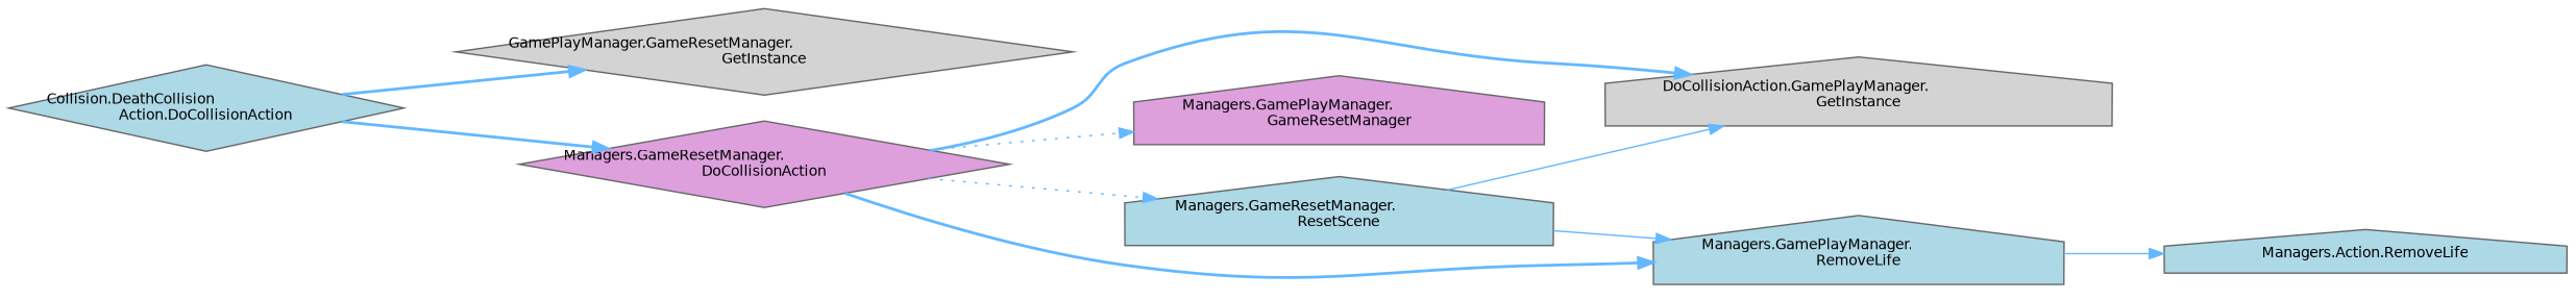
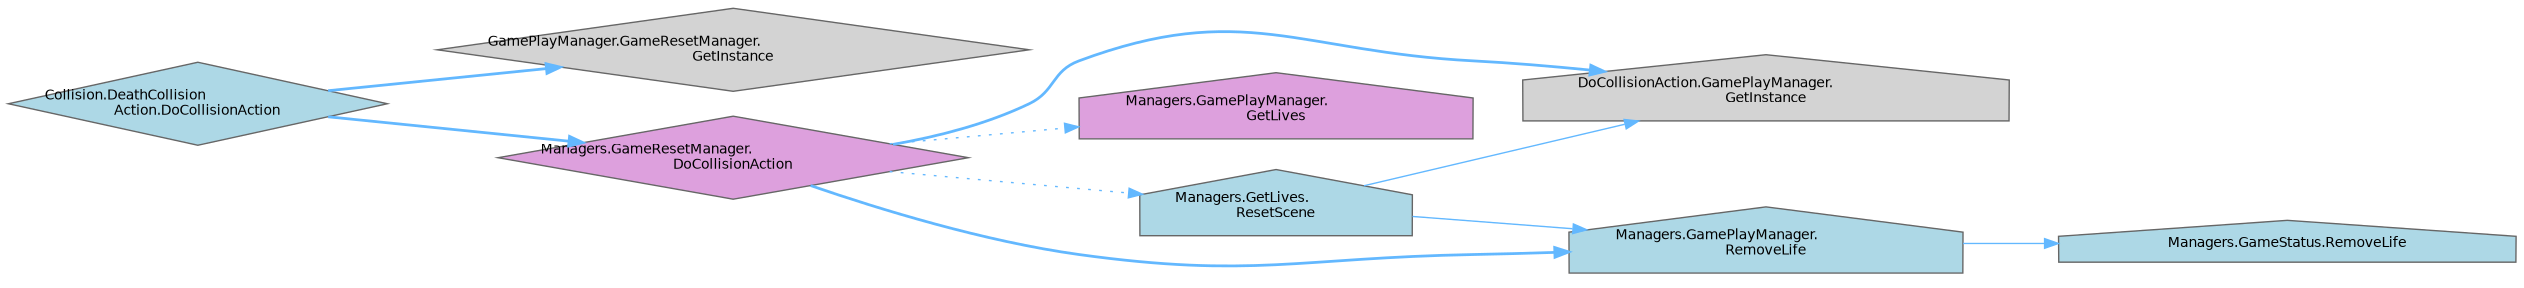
  digraph {
    rankdir=LR
    node [color=grey40 fillcolor=lightblue fontname=Helvetica fontsize=10 shape=house style=filled]
    edge [color=steelblue1 fontname=Helvetica fontsize=10 labelfontname=Helvetica labelfontsize=10 style=bold]
    n1 [color=gray40 fontcolor=black height=0.2 label="Collision.DeathCollision\lAction.DoCollisionAction" shape=diamond width=0.4]
    n2 [fillcolor=lightgrey height=0.2 label="GamePlayManager.GameResetManager.\lGetInstance" shape=diamond width=0.4]
    n3 [fillcolor=plum height=0.2 label="Managers.GameResetManager.\lDoCollisionAction" shape=diamond width=0.4]
    n4 [fillcolor=lightgrey height=0.2 label="DoCollisionAction.GamePlayManager.\lGetInstance" width=0.4]
-   n5 [fillcolor=plum height=0.2 label="Managers.GamePlayManager.\lGameResetManager" width=0.4]
+   n5 [fillcolor=plum height=0.2 label="Managers.GamePlayManager.\lGetLives" width=0.4]
    n6 [height=0.2 label="Managers.GamePlayManager.\lRemoveLife" width=0.4]
-   n7 [height=0.2 label="Managers.GameResetManager.\lResetScene" width=0.4]
-   n8 [height=0.2 label="Managers.Action.RemoveLife" width=0.4]
+   n7 [height=0.2 label="Managers.GetLives.\lResetScene" width=0.4]
+   n8 [height=0.2 label="Managers.GameStatus.RemoveLife" width=0.4]
    n1 -> n2
    n1 -> n3
    n3 -> n4
    n3 -> n5 [style=dotted]
    n3 -> n6
    n3 -> n7 [style=dotted]
    n6 -> n8 [style=solid]
    n7 -> n4 [style=solid]
    n7 -> n6 [style=solid]
  }
